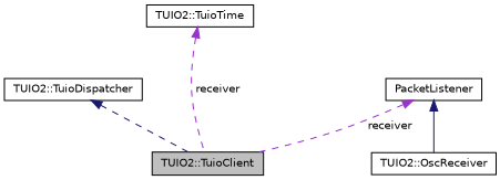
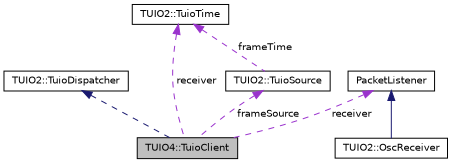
  digraph {
    node [color=black fillcolor=white fontname=Helvetica fontsize=10 shape=record style=filled]
    edge [color=darkorchid3 dir=back fontname=Helvetica fontsize=10 labelfontname=Helvetica labelfontsize=10 style=dashed]
-   n1 [fillcolor=grey75 fontcolor=black height=0.2 label="TUIO2::TuioClient" width=0.4]
+   n1 [fillcolor=grey75 fontcolor=black height=0.2 label="TUIO4::TuioClient" width=0.4]
    n2 [height=0.2 label="TUIO2::TuioDispatcher" width=0.4]
    n3 [height=0.2 label="TUIO2::TuioTime" width=0.4]
+   n4 [height=0.2 label="TUIO2::TuioSource" width=0.4]
    n5 [height=0.2 label="TUIO2::OscReceiver" width=0.4]
    n6 [height=0.2 label=PacketListener width=0.4]
    n2 -> n1 [color=midnightblue]
    n3 -> n1 [label=" receiver"]
+   n3 -> n4 [label=" frameTime"]
+   n4 -> n1 [label=" frameSource"]
    n6 -> n1 [label=" receiver"]
    n6 -> n5 [color=midnightblue style=solid]
  }
